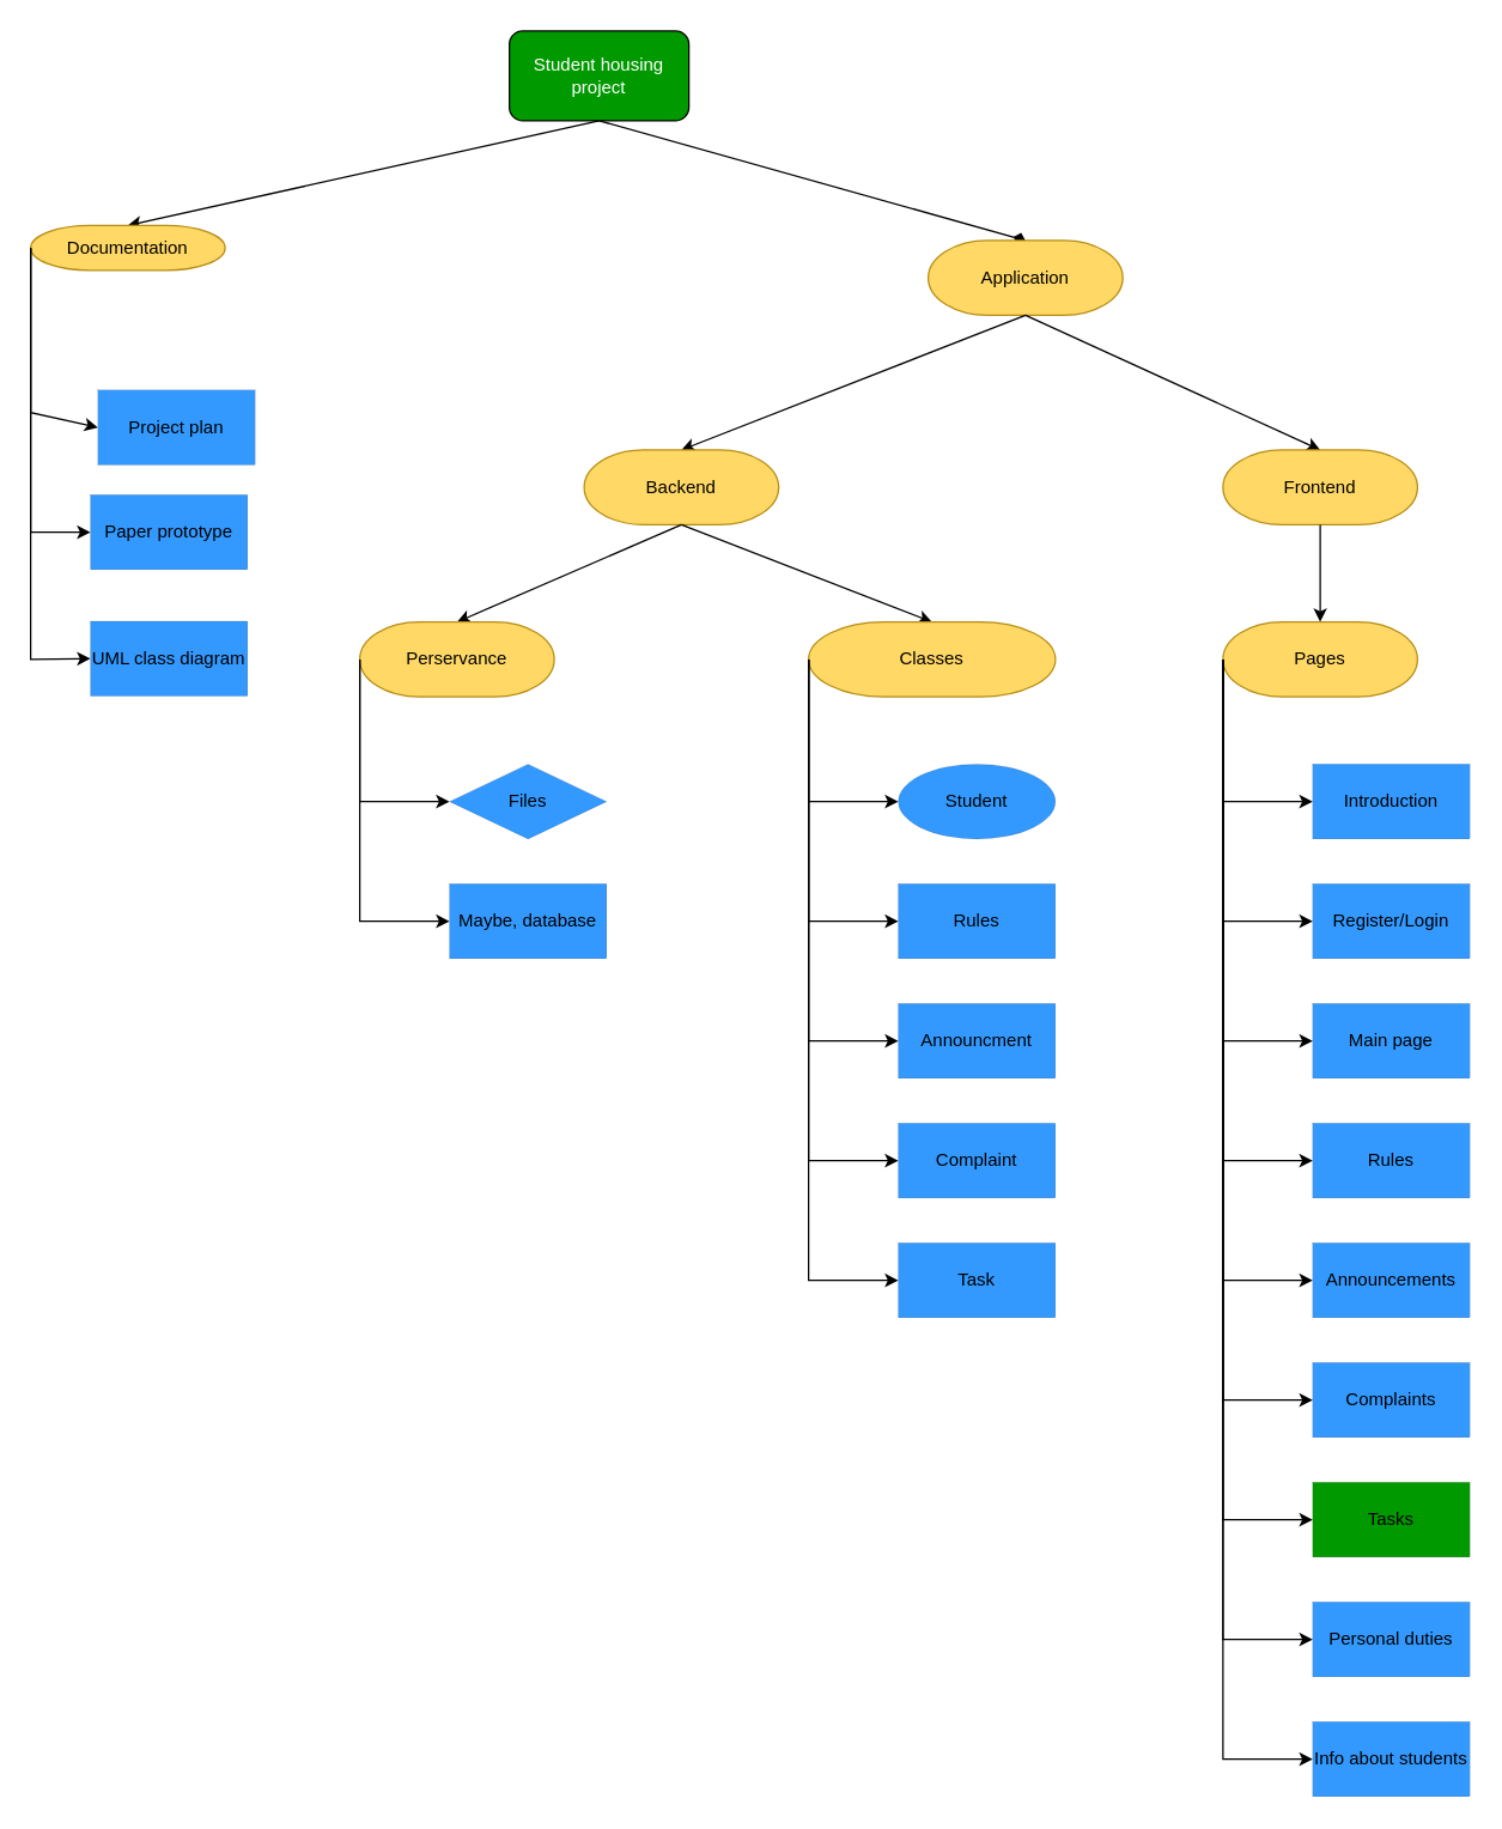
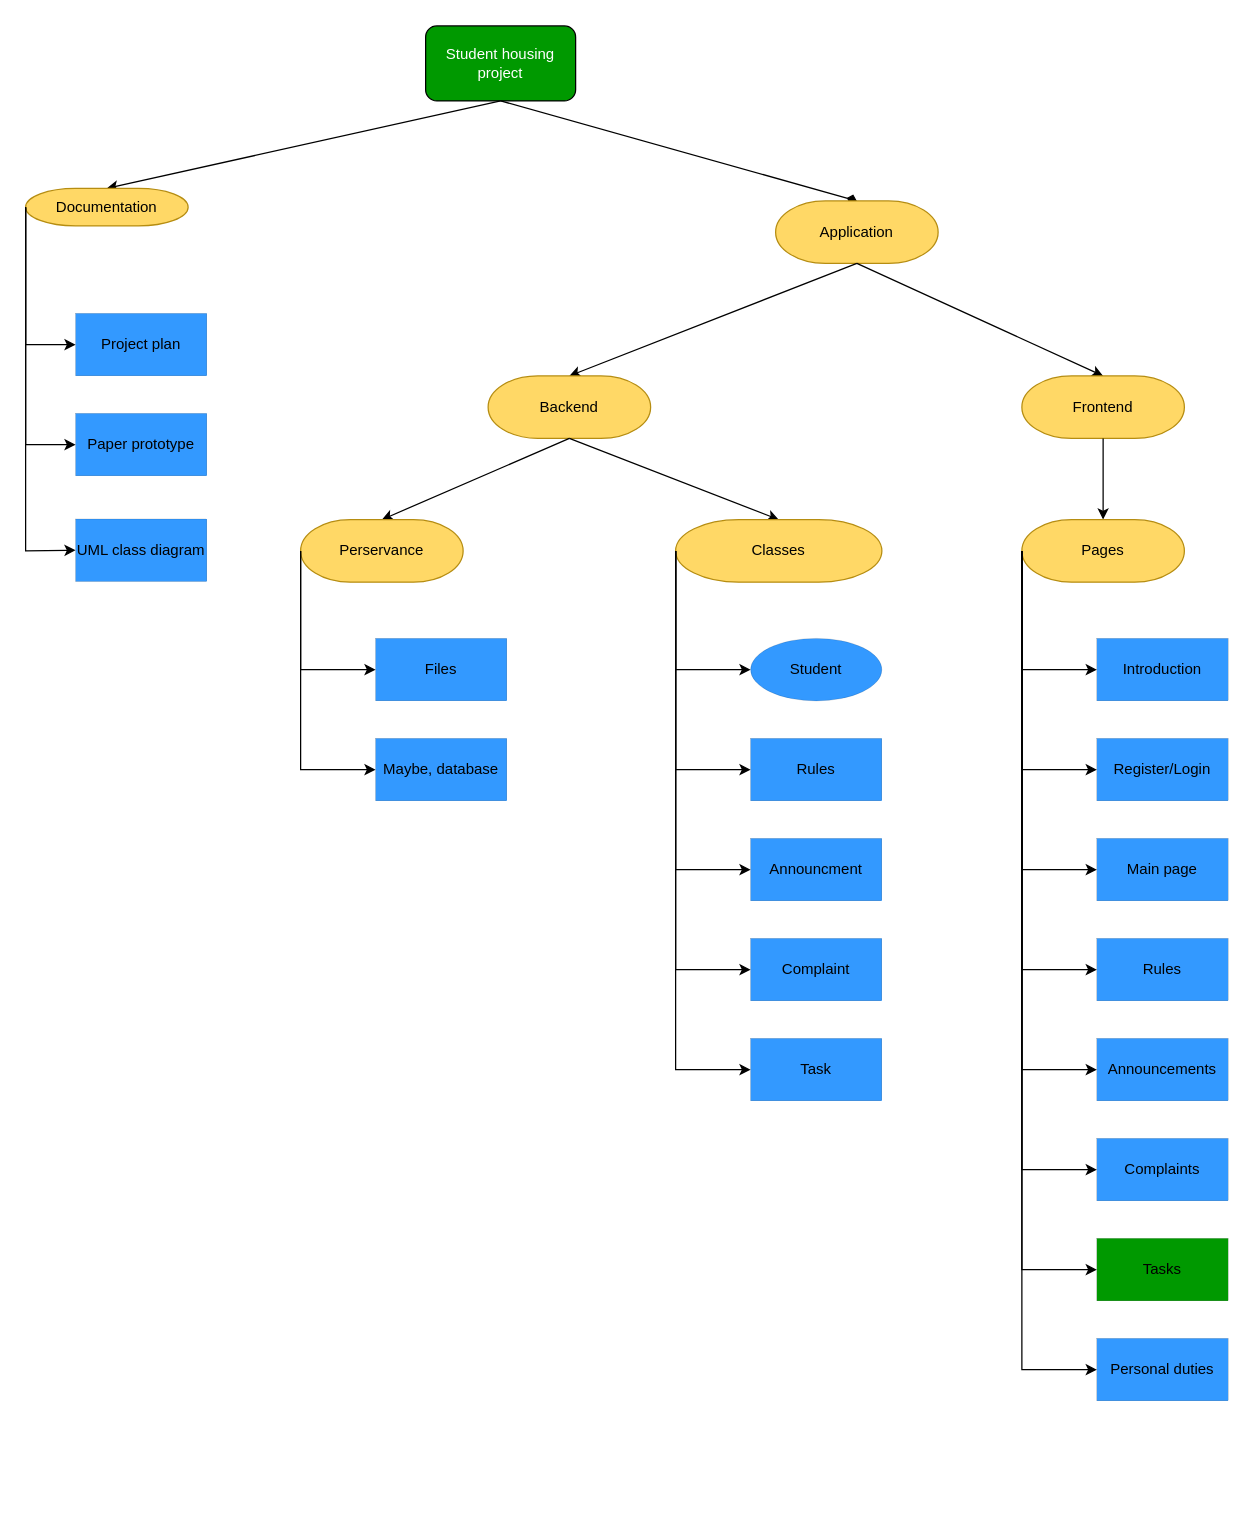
  <mxCell id="0" />
  <mxCell id="1" parent="0" />
  <mxCell id="2" value="&lt;font color=&quot;#ffffff&quot;&gt;Student housing project&lt;/font&gt;" style="rounded=1;whiteSpace=wrap;html=1;fillColor=#009900;" vertex="1" parent="1"><mxGeometry x="340" y="20" width="120" height="60" as="geometry" /></mxCell>
  <mxCell id="3" value="" style="endArrow=classic;html=1;rounded=0;exitX=0.5;exitY=1;exitDx=0;exitDy=0;entryX=0.5;entryY=0;entryDx=0;entryDy=0;entryPerimeter=0;" edge="1" parent="1" source="2" target="5"><mxGeometry width="50" height="50" relative="1" as="geometry"><mxPoint x="350" y="170" as="sourcePoint" /><mxPoint x="210" y="160" as="targetPoint" /></mxGeometry></mxCell>
  <mxCell id="4" value="" style="endArrow=diamond;html=1;rounded=0;exitX=0.5;exitY=1;exitDx=0;exitDy=0;entryX=0.5;entryY=0;entryDx=0;entryDy=0;entryPerimeter=0;" edge="1" parent="1" source="2" target="6"><mxGeometry width="50" height="50" relative="1" as="geometry"><mxPoint x="380" y="310" as="sourcePoint" /><mxPoint x="600" y="160" as="targetPoint" /></mxGeometry></mxCell>
  <mxCell id="5" value="Documentation" style="strokeWidth=1;html=1;shape=mxgraph.flowchart.terminator;whiteSpace=wrap;fillColor=#FFD866;strokeColor=#B68D11;" vertex="1" parent="1"><mxGeometry x="20" y="150" width="130" height="30" as="geometry" /></mxCell>
  <mxCell id="6" value="Application" style="strokeWidth=1;html=1;shape=mxgraph.flowchart.terminator;whiteSpace=wrap;fillColor=#FFD866;strokeColor=#B68D11;" vertex="1" parent="1"><mxGeometry x="620" y="160" width="130" height="50" as="geometry" /></mxCell>
  <mxCell id="7" value="" style="endArrow=classic;html=1;rounded=0;exitX=0;exitY=0.5;exitDx=0;exitDy=0;exitPerimeter=0;entryX=0;entryY=0.5;entryDx=0;entryDy=0;" edge="1" parent="1" source="5" target="50"><mxGeometry width="50" height="50" relative="1" as="geometry"><mxPoint x="140" y="310" as="sourcePoint" /><mxPoint x="20" y="280" as="targetPoint" /><Array as="points"><mxPoint x="20" y="440" /></Array></mxGeometry></mxCell>
  <mxCell id="8" value="" style="endArrow=classic;html=1;rounded=0;exitX=0.5;exitY=1;exitDx=0;exitDy=0;exitPerimeter=0;entryX=0.5;entryY=0;entryDx=0;entryDy=0;entryPerimeter=0;" edge="1" parent="1" source="6" target="10"><mxGeometry width="50" height="50" relative="1" as="geometry"><mxPoint x="480" y="310" as="sourcePoint" /><mxPoint x="530" y="300" as="targetPoint" /></mxGeometry></mxCell>
  <mxCell id="9" value="" style="endArrow=classic;html=1;rounded=0;exitX=0.5;exitY=1;exitDx=0;exitDy=0;exitPerimeter=0;entryX=0.5;entryY=0;entryDx=0;entryDy=0;entryPerimeter=0;" edge="1" parent="1" source="6" target="11"><mxGeometry width="50" height="50" relative="1" as="geometry"><mxPoint x="480" y="310" as="sourcePoint" /><mxPoint x="830" y="300" as="targetPoint" /><Array as="points" /></mxGeometry></mxCell>
  <mxCell id="10" value="Backend" style="strokeWidth=1;html=1;shape=mxgraph.flowchart.terminator;whiteSpace=wrap;fillColor=#FFD866;strokeColor=#B68D11;" vertex="1" parent="1"><mxGeometry x="390" y="300" width="130" height="50" as="geometry" /></mxCell>
  <mxCell id="11" value="Frontend" style="strokeWidth=1;html=1;shape=mxgraph.flowchart.terminator;whiteSpace=wrap;strokeColor=#B68D11;fillColor=#FFD866;" vertex="1" parent="1"><mxGeometry x="817" y="300" width="130" height="50" as="geometry" /></mxCell>
  <mxCell id="12" value="" style="endArrow=classic;html=1;rounded=0;exitX=0.5;exitY=1;exitDx=0;exitDy=0;exitPerimeter=0;entryX=0.5;entryY=0;entryDx=0;entryDy=0;entryPerimeter=0;" edge="1" parent="1" source="10" target="14"><mxGeometry width="50" height="50" relative="1" as="geometry"><mxPoint x="410" y="510" as="sourcePoint" /><mxPoint x="360" y="410" as="targetPoint" /></mxGeometry></mxCell>
  <mxCell id="13" value="" style="endArrow=classic;html=1;rounded=0;exitX=0.5;exitY=1;exitDx=0;exitDy=0;exitPerimeter=0;entryX=0.5;entryY=0;entryDx=0;entryDy=0;entryPerimeter=0;" edge="1" parent="1" source="10" target="15"><mxGeometry width="50" height="50" relative="1" as="geometry"><mxPoint x="510" y="460" as="sourcePoint" /><mxPoint x="550" y="410" as="targetPoint" /></mxGeometry></mxCell>
  <mxCell id="14" value="Perservance" style="strokeWidth=1;html=1;shape=mxgraph.flowchart.terminator;whiteSpace=wrap;fillColor=#FFD866;strokeColor=#B68D11;" vertex="1" parent="1"><mxGeometry x="240" y="415" width="130" height="50" as="geometry" /></mxCell>
  <mxCell id="15" value="Classes" style="strokeWidth=1;html=1;shape=mxgraph.flowchart.terminator;whiteSpace=wrap;fillColor=#FFD866;strokeColor=#B68D11;" vertex="1" parent="1"><mxGeometry x="540" y="415" width="165" height="50" as="geometry" /></mxCell>
  <mxCell id="16" value="" style="endArrow=classic;html=1;rounded=0;exitX=0.5;exitY=1;exitDx=0;exitDy=0;exitPerimeter=0;entryX=0.5;entryY=0;entryDx=0;entryDy=0;entryPerimeter=0;" edge="1" parent="1" source="11" target="17"><mxGeometry width="50" height="50" relative="1" as="geometry"><mxPoint x="807" y="460" as="sourcePoint" /><mxPoint x="852" y="420" as="targetPoint" /></mxGeometry></mxCell>
  <mxCell id="17" value="Pages" style="strokeWidth=1;html=1;shape=mxgraph.flowchart.terminator;whiteSpace=wrap;fillColor=#FFD866;strokeColor=#B68D11;" vertex="1" parent="1"><mxGeometry x="817" y="415" width="130" height="50" as="geometry" /></mxCell>
  <mxCell id="18" value="Student" style="ellipse;whiteSpace=wrap;html=1;strokeWidth=0;fillColor=#3399FF;" vertex="1" parent="1"><mxGeometry x="600" y="510" width="105" height="50" as="geometry" /></mxCell>
  <mxCell id="19" value="Rules" style="rounded=0;whiteSpace=wrap;html=1;strokeWidth=0;fillColor=#3399FF;" vertex="1" parent="1"><mxGeometry x="600" y="590" width="105" height="50" as="geometry" /></mxCell>
  <mxCell id="20" value="Announcment" style="rounded=0;whiteSpace=wrap;html=1;strokeWidth=0;fillColor=#3399FF;" vertex="1" parent="1"><mxGeometry x="600" y="670" width="105" height="50" as="geometry" /></mxCell>
  <mxCell id="21" value="Complaint" style="rounded=0;whiteSpace=wrap;html=1;strokeWidth=0;fillColor=#3399FF;" vertex="1" parent="1"><mxGeometry x="600" y="750" width="105" height="50" as="geometry" /></mxCell>
  <mxCell id="22" value="" style="endArrow=classic;html=1;rounded=0;exitX=0;exitY=0.5;exitDx=0;exitDy=0;exitPerimeter=0;entryX=0;entryY=0.5;entryDx=0;entryDy=0;" edge="1" parent="1" source="15" target="21"><mxGeometry width="50" height="50" relative="1" as="geometry"><mxPoint x="570" y="740" as="sourcePoint" /><mxPoint x="577" y="790" as="targetPoint" /><Array as="points"><mxPoint x="540" y="775" /></Array></mxGeometry></mxCell>
  <mxCell id="23" value="" style="endArrow=classic;html=1;rounded=0;exitX=0;exitY=0.5;exitDx=0;exitDy=0;exitPerimeter=0;entryX=0;entryY=0.5;entryDx=0;entryDy=0;" edge="1" parent="1" source="15" target="20"><mxGeometry width="50" height="50" relative="1" as="geometry"><mxPoint x="570" y="740" as="sourcePoint" /><mxPoint x="576" y="700" as="targetPoint" /><Array as="points"><mxPoint x="540" y="695" /></Array></mxGeometry></mxCell>
  <mxCell id="24" value="" style="endArrow=classic;html=1;rounded=0;exitX=0;exitY=0.5;exitDx=0;exitDy=0;exitPerimeter=0;entryX=0;entryY=0.5;entryDx=0;entryDy=0;" edge="1" parent="1" source="15" target="19"><mxGeometry width="50" height="50" relative="1" as="geometry"><mxPoint x="570" y="740" as="sourcePoint" /><mxPoint x="620" y="690" as="targetPoint" /><Array as="points"><mxPoint x="540" y="615" /></Array></mxGeometry></mxCell>
  <mxCell id="25" value="" style="endArrow=classic;html=1;rounded=0;exitX=0;exitY=0.5;exitDx=0;exitDy=0;exitPerimeter=0;entryX=0;entryY=0.5;entryDx=0;entryDy=0;" edge="1" parent="1" source="15" target="18"><mxGeometry width="50" height="50" relative="1" as="geometry"><mxPoint x="570" y="740" as="sourcePoint" /><mxPoint x="620" y="690" as="targetPoint" /><Array as="points"><mxPoint x="540" y="535" /></Array></mxGeometry></mxCell>
- <mxCell id="26" value="" style="endArrow=classic;html=1;rounded=0;exitX=0;exitY=0.5;exitDx=0;exitDy=0;exitPerimeter=0;entryX=0;entryY=0.5;entryDx=0;entryDy=0;" edge="1" parent="1" source="17" target="35"><mxGeometry width="50" height="50" relative="1" as="geometry"><mxPoint x="717" y="410" as="sourcePoint" /><mxPoint x="787" y="1180" as="targetPoint" /><Array as="points"><mxPoint x="817" y="1175" /></Array></mxGeometry></mxCell>
  <mxCell id="27" value="Introduction" style="rounded=0;whiteSpace=wrap;html=1;fillColor=#3399FF;strokeWidth=0;" vertex="1" parent="1"><mxGeometry x="877" y="510" width="105" height="50" as="geometry" /></mxCell>
  <mxCell id="28" value="Register/Login" style="rounded=0;whiteSpace=wrap;html=1;fillColor=#3399FF;strokeWidth=0;" vertex="1" parent="1"><mxGeometry x="877" y="590" width="105" height="50" as="geometry" /></mxCell>
  <mxCell id="29" value="Main page" style="rounded=0;whiteSpace=wrap;html=1;fillColor=#3399FF;strokeWidth=0;" vertex="1" parent="1"><mxGeometry x="877" y="670" width="105" height="50" as="geometry" /></mxCell>
  <mxCell id="30" value="Rules" style="rounded=0;whiteSpace=wrap;html=1;fillColor=#3399FF;strokeWidth=0;" vertex="1" parent="1"><mxGeometry x="877" y="750" width="105" height="50" as="geometry" /></mxCell>
  <mxCell id="31" value="Announcements" style="rounded=0;whiteSpace=wrap;html=1;fillColor=#3399FF;strokeWidth=0;" vertex="1" parent="1"><mxGeometry x="877" y="830" width="105" height="50" as="geometry" /></mxCell>
  <mxCell id="32" value="Complaints" style="rounded=0;whiteSpace=wrap;html=1;fillColor=#3399FF;strokeWidth=0;" vertex="1" parent="1"><mxGeometry x="877" y="910" width="105" height="50" as="geometry" /></mxCell>
  <mxCell id="33" value="Tasks" style="rounded=0;whiteSpace=wrap;html=1;fillColor=#009900;strokeWidth=0;" vertex="1" parent="1"><mxGeometry x="877" y="990" width="105" height="50" as="geometry" /></mxCell>
  <mxCell id="34" value="Personal duties" style="rounded=0;whiteSpace=wrap;html=1;fillColor=#3399FF;strokeWidth=0;" vertex="1" parent="1"><mxGeometry x="877" y="1070" width="105" height="50" as="geometry" /></mxCell>
- <mxCell id="35" value="Info about students" style="rounded=0;whiteSpace=wrap;html=1;fillColor=#3399FF;strokeWidth=0;" vertex="1" parent="1"><mxGeometry x="877" y="1150" width="105" height="50" as="geometry" /></mxCell>
  <mxCell id="36" value="" style="endArrow=classic;html=1;rounded=0;exitX=0;exitY=0.5;exitDx=0;exitDy=0;exitPerimeter=0;entryX=0;entryY=0.5;entryDx=0;entryDy=0;" edge="1" parent="1" source="17" target="34"><mxGeometry width="50" height="50" relative="1" as="geometry"><mxPoint x="847" y="820" as="sourcePoint" /><mxPoint x="897" y="770" as="targetPoint" /><Array as="points"><mxPoint x="817" y="1095" /></Array></mxGeometry></mxCell>
  <mxCell id="37" value="" style="endArrow=classic;html=1;rounded=0;exitX=0;exitY=0.5;exitDx=0;exitDy=0;exitPerimeter=0;entryX=0;entryY=0.5;entryDx=0;entryDy=0;" edge="1" parent="1" source="17" target="33"><mxGeometry width="50" height="50" relative="1" as="geometry"><mxPoint x="847" y="820" as="sourcePoint" /><mxPoint x="897" y="770" as="targetPoint" /><Array as="points"><mxPoint x="817" y="1015" /></Array></mxGeometry></mxCell>
  <mxCell id="38" value="" style="endArrow=classic;html=1;rounded=0;exitX=0;exitY=0.5;exitDx=0;exitDy=0;exitPerimeter=0;entryX=0;entryY=0.5;entryDx=0;entryDy=0;" edge="1" parent="1" source="17" target="32"><mxGeometry width="50" height="50" relative="1" as="geometry"><mxPoint x="847" y="600" as="sourcePoint" /><mxPoint x="897" y="550" as="targetPoint" /><Array as="points"><mxPoint x="817" y="935" /></Array></mxGeometry></mxCell>
  <mxCell id="39" value="" style="endArrow=classic;html=1;rounded=0;exitX=0;exitY=0.5;exitDx=0;exitDy=0;exitPerimeter=0;entryX=0;entryY=0.5;entryDx=0;entryDy=0;" edge="1" parent="1" source="17" target="31"><mxGeometry width="50" height="50" relative="1" as="geometry"><mxPoint x="847" y="700" as="sourcePoint" /><mxPoint x="897" y="650" as="targetPoint" /><Array as="points"><mxPoint x="817" y="855" /></Array></mxGeometry></mxCell>
  <mxCell id="40" value="" style="endArrow=classic;html=1;rounded=0;exitX=0;exitY=0.5;exitDx=0;exitDy=0;exitPerimeter=0;entryX=0;entryY=0.5;entryDx=0;entryDy=0;" edge="1" parent="1" source="17" target="30"><mxGeometry width="50" height="50" relative="1" as="geometry"><mxPoint x="847" y="700" as="sourcePoint" /><mxPoint x="897" y="650" as="targetPoint" /><Array as="points"><mxPoint x="817" y="775" /></Array></mxGeometry></mxCell>
  <mxCell id="41" value="" style="endArrow=classic;html=1;rounded=0;exitX=0;exitY=0.5;exitDx=0;exitDy=0;exitPerimeter=0;entryX=0;entryY=0.5;entryDx=0;entryDy=0;" edge="1" parent="1" source="17" target="29"><mxGeometry width="50" height="50" relative="1" as="geometry"><mxPoint x="847" y="700" as="sourcePoint" /><mxPoint x="897" y="650" as="targetPoint" /><Array as="points"><mxPoint x="817" y="695" /></Array></mxGeometry></mxCell>
  <mxCell id="42" value="" style="endArrow=classic;html=1;rounded=0;exitX=0;exitY=0.5;exitDx=0;exitDy=0;exitPerimeter=0;entryX=0;entryY=0.5;entryDx=0;entryDy=0;" edge="1" parent="1" source="17" target="28"><mxGeometry width="50" height="50" relative="1" as="geometry"><mxPoint x="847" y="700" as="sourcePoint" /><mxPoint x="897" y="650" as="targetPoint" /><Array as="points"><mxPoint x="817" y="615" /></Array></mxGeometry></mxCell>
  <mxCell id="43" value="" style="endArrow=classic;html=1;rounded=0;exitX=0;exitY=0.5;exitDx=0;exitDy=0;exitPerimeter=0;entryX=0;entryY=0.5;entryDx=0;entryDy=0;" edge="1" parent="1" source="17" target="27"><mxGeometry width="50" height="50" relative="1" as="geometry"><mxPoint x="847" y="700" as="sourcePoint" /><mxPoint x="897" y="650" as="targetPoint" /><Array as="points"><mxPoint x="817" y="535" /></Array></mxGeometry></mxCell>
  <mxCell id="44" value="" style="endArrow=classic;html=1;rounded=0;exitX=0;exitY=0.5;exitDx=0;exitDy=0;exitPerimeter=0;entryX=0;entryY=0.5;entryDx=0;entryDy=0;" edge="1" parent="1" source="14" target="46"><mxGeometry width="50" height="50" relative="1" as="geometry"><mxPoint x="730" y="850" as="sourcePoint" /><mxPoint x="240" y="620" as="targetPoint" /><Array as="points"><mxPoint x="240" y="615" /></Array></mxGeometry></mxCell>
- <mxCell id="45" value="Files" style="rhombus;whiteSpace=wrap;html=1;strokeWidth=0;fillColor=#3399FF;" vertex="1" parent="1"><mxGeometry x="300" y="510" width="105" height="50" as="geometry" /></mxCell>
+ <mxCell id="45" value="Files" style="rounded=0;whiteSpace=wrap;html=1;strokeWidth=0;fillColor=#3399FF;" vertex="1" parent="1"><mxGeometry x="300" y="510" width="105" height="50" as="geometry" /></mxCell>
  <mxCell id="46" value="Maybe, database" style="rounded=0;whiteSpace=wrap;html=1;strokeWidth=0;fillColor=#3399FF;" vertex="1" parent="1"><mxGeometry x="300" y="590" width="105" height="50" as="geometry" /></mxCell>
  <mxCell id="47" value="" style="endArrow=classic;html=1;rounded=0;exitX=0;exitY=0.5;exitDx=0;exitDy=0;exitPerimeter=0;entryX=0;entryY=0.5;entryDx=0;entryDy=0;" edge="1" parent="1" source="14" target="45"><mxGeometry width="50" height="50" relative="1" as="geometry"><mxPoint x="620" y="640" as="sourcePoint" /><mxPoint x="670" y="590" as="targetPoint" /><Array as="points"><mxPoint x="240" y="535" /></Array></mxGeometry></mxCell>
- <mxCell id="48" value="Project plan" style="rounded=0;whiteSpace=wrap;html=1;strokeColor=#000000;fillColor=#3399FF;strokeWidth=0;" vertex="1" parent="1"><mxGeometry x="65" y="260" width="105" height="50" as="geometry" /></mxCell>
+ <mxCell id="48" value="Project plan" style="rounded=0;whiteSpace=wrap;html=1;strokeColor=#000000;fillColor=#3399FF;strokeWidth=0;" vertex="1" parent="1"><mxGeometry x="60" y="250" width="105" height="50" as="geometry" /></mxCell>
  <mxCell id="49" value="Paper prototype" style="rounded=0;whiteSpace=wrap;html=1;strokeWidth=0;fillColor=#3399FF;" vertex="1" parent="1"><mxGeometry x="60" y="330" width="105" height="50" as="geometry" /></mxCell>
  <mxCell id="50" value="UML class diagram" style="rounded=0;whiteSpace=wrap;html=1;strokeWidth=0;fillColor=#3399FF;" vertex="1" parent="1"><mxGeometry x="60" y="414.5" width="105" height="50" as="geometry" /></mxCell>
  <mxCell id="51" value="" style="endArrow=classic;html=1;rounded=0;exitX=0;exitY=0.5;exitDx=0;exitDy=0;exitPerimeter=0;entryX=0;entryY=0.5;entryDx=0;entryDy=0;" edge="1" parent="1" source="5" target="49"><mxGeometry width="50" height="50" relative="1" as="geometry"><mxPoint x="570" y="400" as="sourcePoint" /><mxPoint x="620" y="350" as="targetPoint" /><Array as="points"><mxPoint x="20" y="355" /></Array></mxGeometry></mxCell>
  <mxCell id="52" value="" style="endArrow=classic;html=1;rounded=0;exitX=0;exitY=0.5;exitDx=0;exitDy=0;exitPerimeter=0;entryX=0;entryY=0.5;entryDx=0;entryDy=0;" edge="1" parent="1" source="5" target="48"><mxGeometry width="50" height="50" relative="1" as="geometry"><mxPoint x="570" y="400" as="sourcePoint" /><mxPoint x="620" y="350" as="targetPoint" /><Array as="points"><mxPoint x="20" y="275" /></Array></mxGeometry></mxCell>
  <mxCell id="53" value="Task" style="rounded=0;whiteSpace=wrap;html=1;strokeWidth=0;fillColor=#3399FF;" vertex="1" parent="1"><mxGeometry x="600" y="830" width="105" height="50" as="geometry" /></mxCell>
  <mxCell id="54" value="" style="endArrow=classic;html=1;rounded=0;exitX=0;exitY=0.5;exitDx=0;exitDy=0;exitPerimeter=0;entryX=0;entryY=0.5;entryDx=0;entryDy=0;" edge="1" parent="1" source="15" target="53"><mxGeometry width="50" height="50" relative="1" as="geometry"><mxPoint x="360" y="770" as="sourcePoint" /><mxPoint x="410" y="720" as="targetPoint" /><Array as="points"><mxPoint x="540" y="855" /></Array></mxGeometry></mxCell>
